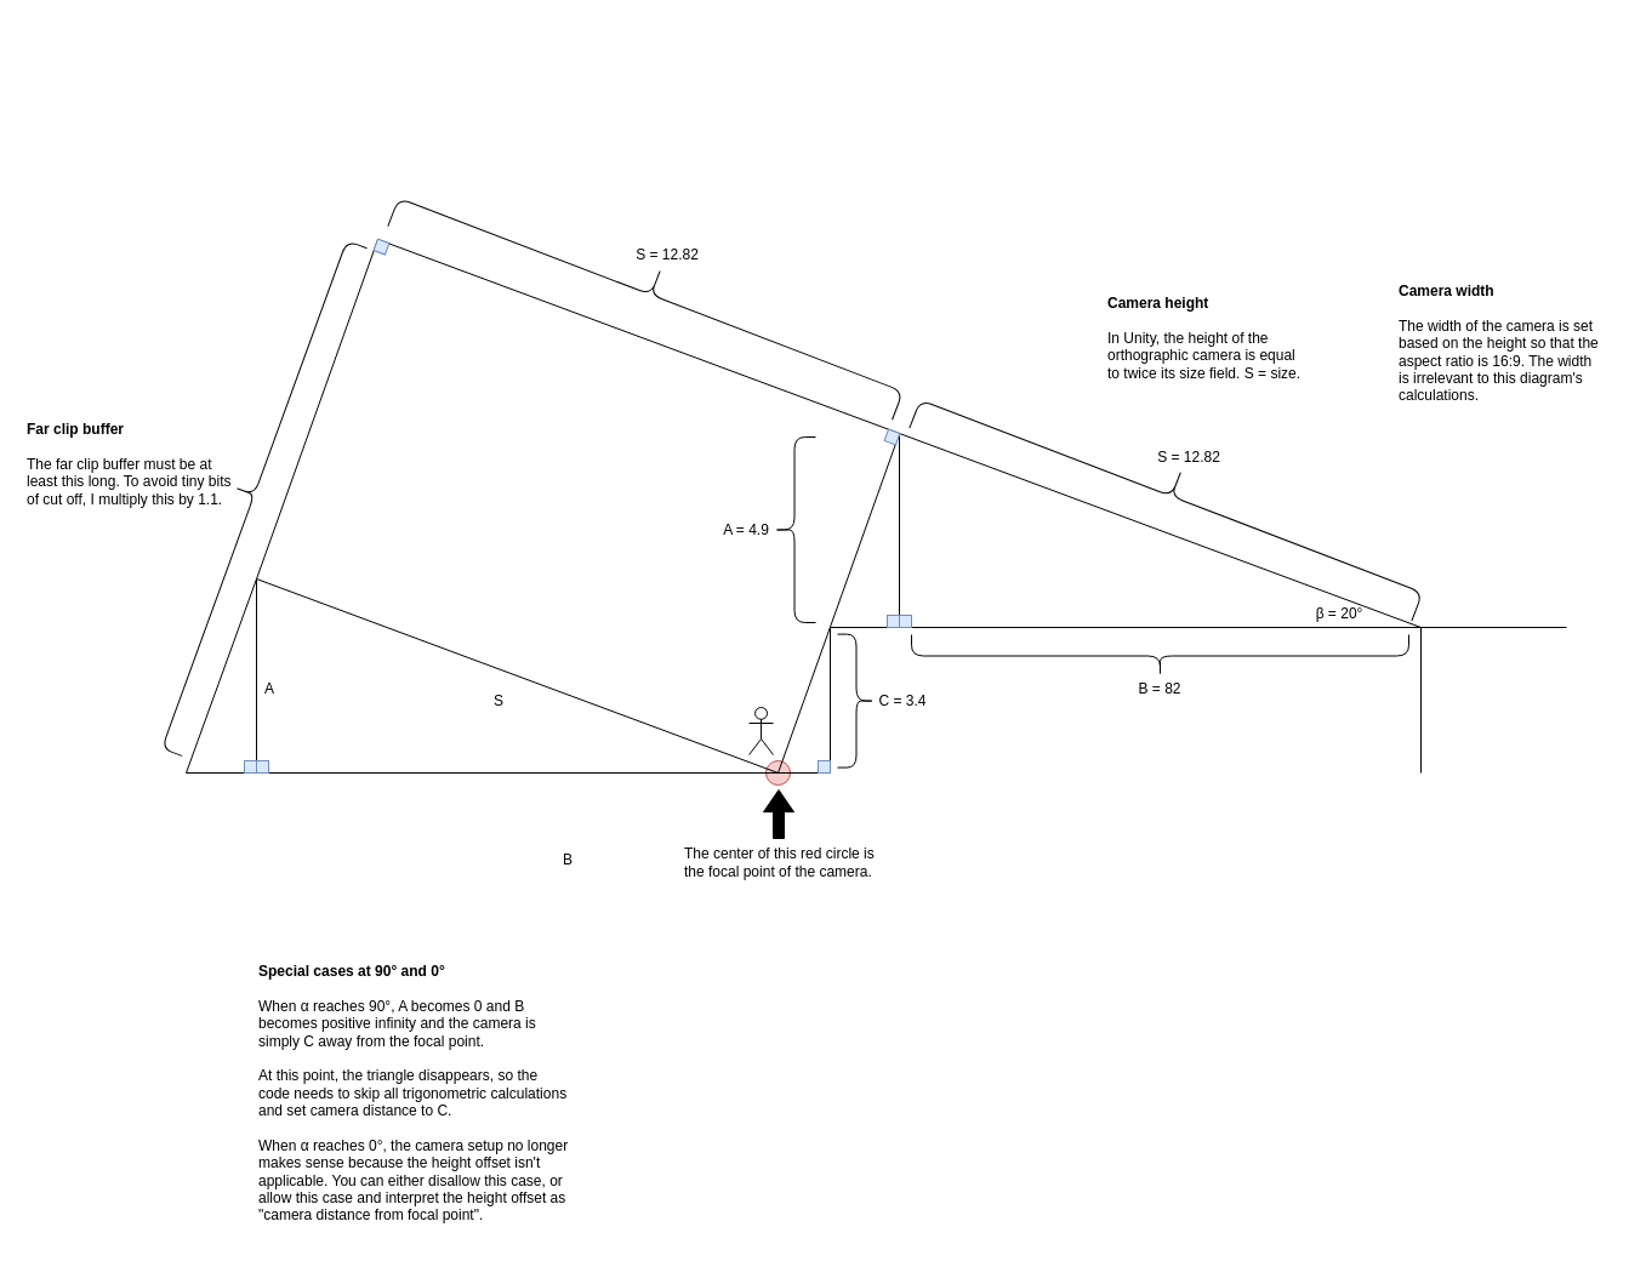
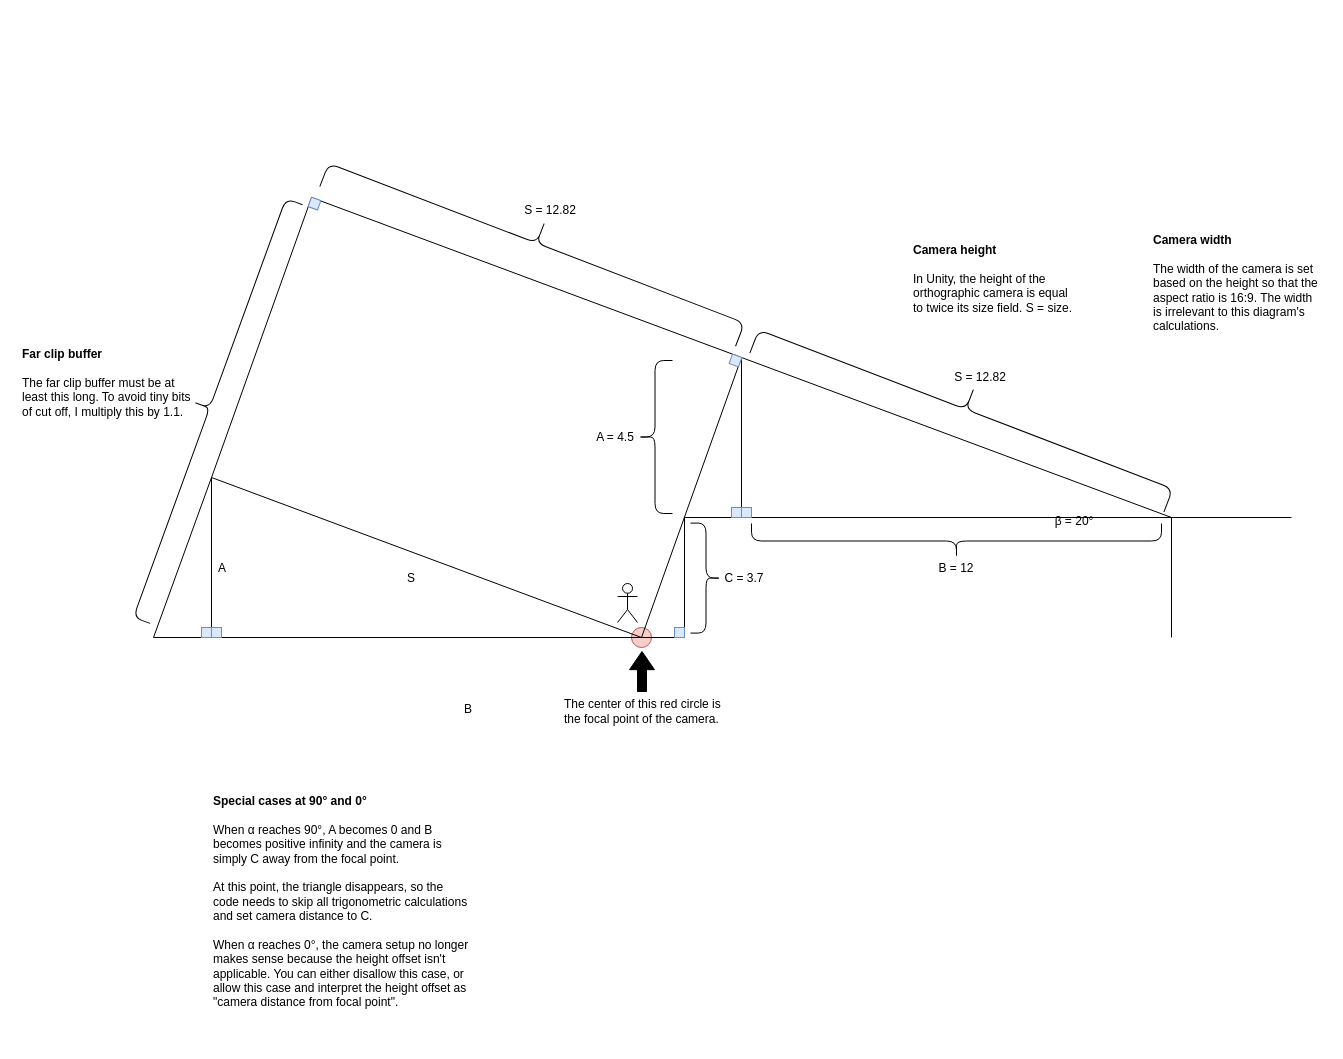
  <mxCell id="0" />
  <mxCell id="1" parent="0" />
  <mxCell id="2" value="" style="ellipse;whiteSpace=wrap;html=1;aspect=fixed;fillColor=#f8cecc;strokeColor=#b85450;" parent="1" vertex="1"><mxGeometry x="631" y="627" width="20" height="20" as="geometry" /></mxCell>
  <mxCell id="3" value="" style="shape=umlActor;verticalLabelPosition=bottom;verticalAlign=top;html=1;outlineConnect=0;movable=1;resizable=1;rotatable=1;deletable=1;editable=1;locked=0;connectable=1;" parent="1" vertex="1"><mxGeometry x="617.07" y="583" width="19.93" height="39" as="geometry" /></mxCell>
  <mxCell id="4" value="" style="endArrow=none;html=1;rounded=0;" parent="1" edge="1"><mxGeometry width="50" height="50" relative="1" as="geometry"><mxPoint x="1171" y="517" as="sourcePoint" /><mxPoint x="1171" y="637" as="targetPoint" /></mxGeometry></mxCell>
  <mxCell id="5" value="" style="endArrow=none;html=1;rounded=0;" parent="1" edge="1"><mxGeometry width="50" height="50" relative="1" as="geometry"><mxPoint x="684" y="517" as="sourcePoint" /><mxPoint x="1291" y="517" as="targetPoint" /></mxGeometry></mxCell>
  <mxCell id="6" value="" style="endArrow=none;html=1;rounded=0;" parent="1" edge="1"><mxGeometry width="50" height="50" relative="1" as="geometry"><mxPoint x="311" y="197" as="sourcePoint" /><mxPoint x="1171" y="517" as="targetPoint" /></mxGeometry></mxCell>
  <mxCell id="7" value="" style="endArrow=none;html=1;rounded=0;" parent="1" edge="1"><mxGeometry width="50" height="50" relative="1" as="geometry"><mxPoint x="741" y="357" as="sourcePoint" /><mxPoint x="741" y="517" as="targetPoint" /></mxGeometry></mxCell>
  <mxCell id="8" value="" style="whiteSpace=wrap;html=1;aspect=fixed;rotation=0;fillColor=#dae8fc;strokeColor=#6c8ebf;" parent="1" vertex="1"><mxGeometry x="741" y="507" width="10" height="10" as="geometry" /></mxCell>
  <mxCell id="9" value="" style="whiteSpace=wrap;html=1;aspect=fixed;rotation=0;fillColor=#dae8fc;strokeColor=#6c8ebf;" parent="1" vertex="1"><mxGeometry x="731" y="507" width="10" height="10" as="geometry" /></mxCell>
  <mxCell id="10" value="The center of this red circle is the focal point of the camera." style="text;html=1;align=left;verticalAlign=middle;whiteSpace=wrap;rounded=0;" parent="1" vertex="1"><mxGeometry x="562" y="691" width="174" height="40" as="geometry" /></mxCell>
  <mxCell id="11" value="" style="endArrow=none;html=1;rounded=0;" parent="1" edge="1"><mxGeometry width="50" height="50" relative="1" as="geometry"><mxPoint x="741" y="357" as="sourcePoint" /><mxPoint x="641" y="637" as="targetPoint" /></mxGeometry></mxCell>
  <mxCell id="12" value="&lt;div&gt;&lt;b&gt;Camera height&lt;/b&gt;&lt;/div&gt;&lt;div&gt;&lt;br&gt;&lt;/div&gt;In Unity, the height of the orthographic camera is equal to twice its size field. S = size." style="text;html=1;align=left;verticalAlign=top;whiteSpace=wrap;rounded=0;" parent="1" vertex="1"><mxGeometry x="911" y="235.5" width="170" height="100" as="geometry" /></mxCell>
  <mxCell id="13" value="" style="shape=curlyBracket;whiteSpace=wrap;html=1;rounded=1;flipH=1;labelPosition=right;verticalLabelPosition=middle;align=left;verticalAlign=middle;rotation=291;" parent="1" vertex="1"><mxGeometry x="940.34" y="187.1" width="49.89" height="443.48" as="geometry" /></mxCell>
  <mxCell id="14" value="S = 12.82" style="text;html=1;align=center;verticalAlign=middle;whiteSpace=wrap;rounded=0;" parent="1" vertex="1"><mxGeometry x="950" y="362" width="60" height="30" as="geometry" /></mxCell>
  <mxCell id="15" value="" style="shape=curlyBracket;whiteSpace=wrap;html=1;rounded=1;flipH=1;labelPosition=right;verticalLabelPosition=middle;align=left;verticalAlign=middle;rotation=291;" parent="1" vertex="1"><mxGeometry x="511.18" y="20" width="49.89" height="445.3" as="geometry" /></mxCell>
  <mxCell id="16" value="S = 12.82" style="text;html=1;align=center;verticalAlign=middle;whiteSpace=wrap;rounded=0;" parent="1" vertex="1"><mxGeometry x="520" y="195.1" width="60" height="30" as="geometry" /></mxCell>
  <mxCell id="17" value="" style="shape=curlyBracket;whiteSpace=wrap;html=1;rounded=1;labelPosition=left;verticalLabelPosition=middle;align=right;verticalAlign=middle;rotation=-90;" parent="1" vertex="1"><mxGeometry x="938.5" y="335.5" width="35" height="410" as="geometry" /></mxCell>
- <mxCell id="18" value="B = 82" style="text;html=1;align=center;verticalAlign=middle;whiteSpace=wrap;rounded=0;" parent="1" vertex="1"><mxGeometry x="926" y="553" width="60" height="30" as="geometry" /></mxCell>
- <mxCell id="19" value="A = 4.9" style="text;html=1;align=center;verticalAlign=middle;whiteSpace=wrap;rounded=0;" parent="1" vertex="1"><mxGeometry x="590" y="424.5" width="50" height="25" as="geometry" /></mxCell>
- <mxCell id="20" value="β = 20°" style="text;html=1;align=center;verticalAlign=middle;whiteSpace=wrap;rounded=0;" parent="1" vertex="1"><mxGeometry x="1081" y="496" width="46" height="20" as="geometry" /></mxCell>
+ <mxCell id="18" value="B = 12" style="text;html=1;align=center;verticalAlign=middle;whiteSpace=wrap;rounded=0;" parent="1" vertex="1"><mxGeometry x="926" y="553" width="60" height="30" as="geometry" /></mxCell>
+ <mxCell id="19" value="A = 4.5" style="text;html=1;align=center;verticalAlign=middle;whiteSpace=wrap;rounded=0;" parent="1" vertex="1"><mxGeometry x="590" y="424.5" width="50" height="25" as="geometry" /></mxCell>
+ <mxCell id="20" value="β = 20°" style="text;html=1;align=center;verticalAlign=middle;whiteSpace=wrap;rounded=0;" parent="1" vertex="1"><mxGeometry x="1051" y="511" width="46" height="20" as="geometry" /></mxCell>
  <mxCell id="21" value="" style="shape=curlyBracket;whiteSpace=wrap;html=1;rounded=1;labelPosition=left;verticalLabelPosition=middle;align=right;verticalAlign=middle;" parent="1" vertex="1"><mxGeometry x="637" y="360" width="35" height="153" as="geometry" /></mxCell>
- <mxCell id="22" value="C = 3.4" style="text;html=1;align=center;verticalAlign=middle;whiteSpace=wrap;rounded=0;" parent="1" vertex="1"><mxGeometry x="714" y="563" width="60" height="30" as="geometry" /></mxCell>
+ <mxCell id="22" value="C = 3.7" style="text;html=1;align=center;verticalAlign=middle;whiteSpace=wrap;rounded=0;" parent="1" vertex="1"><mxGeometry x="714" y="563" width="60" height="30" as="geometry" /></mxCell>
  <mxCell id="23" value="" style="shape=curlyBracket;whiteSpace=wrap;html=1;rounded=1;flipH=1;labelPosition=right;verticalLabelPosition=middle;align=left;verticalAlign=middle;" parent="1" vertex="1"><mxGeometry x="690" y="522.58" width="31" height="110" as="geometry" /></mxCell>
  <mxCell id="24" value="" style="endArrow=none;html=1;rounded=0;" parent="1" edge="1"><mxGeometry width="50" height="50" relative="1" as="geometry"><mxPoint x="684" y="517" as="sourcePoint" /><mxPoint x="684" y="637" as="targetPoint" /></mxGeometry></mxCell>
  <mxCell id="25" value="&lt;div&gt;&lt;b&gt;Camera width&lt;/b&gt;&lt;/div&gt;&lt;div&gt;&lt;br&gt;&lt;/div&gt;The width of the camera is set based on the height so that the aspect ratio is 16:9. The width is irrelevant to this diagram's calculations." style="text;html=1;align=left;verticalAlign=top;whiteSpace=wrap;rounded=0;" parent="1" vertex="1"><mxGeometry x="1151" y="225.5" width="170" height="120" as="geometry" /></mxCell>
  <mxCell id="26" value="&lt;div style=&quot;&quot;&gt;&lt;b&gt;&lt;span style=&quot;background-color: transparent; color: light-dark(rgb(0, 0, 0), rgb(255, 255, 255));&quot;&gt;Special cases at&amp;nbsp;&lt;/span&gt;&lt;span style=&quot;background-color: transparent;&quot;&gt;90° and&amp;nbsp;&lt;/span&gt;&lt;span style=&quot;background-color: transparent;&quot;&gt;0°&lt;/span&gt;&lt;/b&gt;&lt;/div&gt;&lt;div style=&quot;&quot;&gt;&lt;span style=&quot;background-color: transparent; color: light-dark(rgb(0, 0, 0), rgb(255, 255, 255));&quot;&gt;&lt;br&gt;&lt;/span&gt;&lt;/div&gt;&lt;div style=&quot;&quot;&gt;&lt;span style=&quot;background-color: transparent; color: light-dark(rgb(0, 0, 0), rgb(255, 255, 255));&quot;&gt;When&amp;nbsp;&lt;/span&gt;&lt;span style=&quot;background-color: transparent; color: light-dark(rgb(0, 0, 0), rgb(255, 255, 255));&quot;&gt;α reaches 90&lt;/span&gt;&lt;span style=&quot;background-color: transparent; color: light-dark(rgb(0, 0, 0), rgb(255, 255, 255));&quot;&gt;°, A becomes 0 and B becomes positive infinity&lt;/span&gt;&lt;span style=&quot;background-color: transparent; color: light-dark(rgb(0, 0, 0), rgb(255, 255, 255));&quot;&gt;&amp;nbsp;and the camera is simply C away from the focal point.&lt;/span&gt;&lt;/div&gt;&lt;div&gt;&lt;span style=&quot;&quot;&gt;&lt;br&gt;&lt;/span&gt;&lt;/div&gt;&lt;div&gt;&lt;span style=&quot;&quot;&gt;At this point, the triangle disappears, so the code needs to skip all trigonometric calculations and set camera distance to C.&lt;/span&gt;&lt;/div&gt;&lt;div&gt;&lt;span style=&quot;&quot;&gt;&lt;br&gt;&lt;/span&gt;&lt;/div&gt;&lt;div&gt;&lt;span style=&quot;&quot;&gt;When α reaches 0°, the camera setup no longer makes sense because the height offset isn't applicable. You can either disallow this case, or allow this case and interpret the height offset as &quot;camera distance from focal point&quot;.&lt;/span&gt;&lt;/div&gt;" style="text;html=1;align=left;verticalAlign=top;whiteSpace=wrap;rounded=0;" parent="1" vertex="1"><mxGeometry x="211" y="787" width="260" height="250" as="geometry" /></mxCell>
  <mxCell id="27" value="" style="endArrow=none;html=1;rounded=0;" edge="1" parent="1"><mxGeometry width="50" height="50" relative="1" as="geometry"><mxPoint x="311" y="197.1" as="sourcePoint" /><mxPoint x="211" y="477.1" as="targetPoint" /></mxGeometry></mxCell>
  <mxCell id="28" value="" style="endArrow=none;html=1;rounded=0;" edge="1" parent="1"><mxGeometry width="50" height="50" relative="1" as="geometry"><mxPoint x="211" y="477" as="sourcePoint" /><mxPoint x="641" y="637" as="targetPoint" /></mxGeometry></mxCell>
  <mxCell id="29" value="" style="endArrow=none;html=1;rounded=0;" edge="1" parent="1"><mxGeometry width="50" height="50" relative="1" as="geometry"><mxPoint x="211" y="637" as="sourcePoint" /><mxPoint x="641" y="637" as="targetPoint" /></mxGeometry></mxCell>
  <mxCell id="30" value="" style="endArrow=none;html=1;rounded=0;" edge="1" parent="1"><mxGeometry width="50" height="50" relative="1" as="geometry"><mxPoint x="211" y="637" as="sourcePoint" /><mxPoint x="211" y="477" as="targetPoint" /></mxGeometry></mxCell>
  <mxCell id="31" value="S" style="text;html=1;align=center;verticalAlign=middle;whiteSpace=wrap;rounded=0;" vertex="1" parent="1"><mxGeometry x="381" y="563" width="60" height="30" as="geometry" /></mxCell>
  <mxCell id="32" value="B" style="text;html=1;align=center;verticalAlign=middle;whiteSpace=wrap;rounded=0;" vertex="1" parent="1"><mxGeometry x="438" y="694" width="60" height="30" as="geometry" /></mxCell>
  <mxCell id="33" value="A" style="text;html=1;align=center;verticalAlign=middle;whiteSpace=wrap;rounded=0;" vertex="1" parent="1"><mxGeometry x="192" y="553" width="60" height="30" as="geometry" /></mxCell>
  <mxCell id="34" value="" style="whiteSpace=wrap;html=1;aspect=fixed;rotation=20;fillColor=#dae8fc;strokeColor=#6c8ebf;" vertex="1" parent="1"><mxGeometry x="730" y="355" width="10" height="10" as="geometry" /></mxCell>
  <mxCell id="35" value="" style="whiteSpace=wrap;html=1;aspect=fixed;rotation=20;fillColor=#dae8fc;strokeColor=#6c8ebf;" vertex="1" parent="1"><mxGeometry x="308.999" y="198.099" width="10" height="10" as="geometry" /></mxCell>
  <mxCell id="36" value="" style="whiteSpace=wrap;html=1;aspect=fixed;rotation=0;fillColor=#dae8fc;strokeColor=#6c8ebf;" vertex="1" parent="1"><mxGeometry x="210.999" y="626.999" width="10" height="10" as="geometry" /></mxCell>
  <mxCell id="37" value="" style="endArrow=none;html=1;rounded=0;" edge="1" parent="1"><mxGeometry width="50" height="50" relative="1" as="geometry"><mxPoint x="211" y="477" as="sourcePoint" /><mxPoint x="153" y="637" as="targetPoint" /></mxGeometry></mxCell>
  <mxCell id="38" value="" style="shape=curlyBracket;whiteSpace=wrap;html=1;rounded=1;labelPosition=left;verticalLabelPosition=middle;align=right;verticalAlign=middle;rotation=20;" vertex="1" parent="1"><mxGeometry x="191.46" y="184.68" width="35.42" height="445.57" as="geometry" /></mxCell>
  <mxCell id="39" value="&lt;div&gt;&lt;b&gt;Far clip buffer&lt;/b&gt;&lt;/div&gt;&lt;div&gt;&lt;br&gt;&lt;/div&gt;The far clip buffer must be at least this long. To avoid tiny bits of cut off, I multiply this by 1.1." style="text;html=1;align=left;verticalAlign=top;whiteSpace=wrap;rounded=0;" vertex="1" parent="1"><mxGeometry x="20" y="340.25" width="182.54" height="101.5" as="geometry" /></mxCell>
  <mxCell id="40" value="" style="endArrow=none;html=1;rounded=0;" edge="1" parent="1"><mxGeometry width="50" height="50" relative="1" as="geometry"><mxPoint x="153" y="637" as="sourcePoint" /><mxPoint x="211" y="637" as="targetPoint" /></mxGeometry></mxCell>
  <mxCell id="41" value="" style="whiteSpace=wrap;html=1;aspect=fixed;rotation=0;fillColor=#dae8fc;strokeColor=#6c8ebf;" vertex="1" parent="1"><mxGeometry x="201" y="627" width="10" height="10" as="geometry" /></mxCell>
  <mxCell id="42" value="" style="endArrow=none;html=1;rounded=0;" edge="1" parent="1"><mxGeometry width="50" height="50" relative="1" as="geometry"><mxPoint x="640" y="637" as="sourcePoint" /><mxPoint x="684" y="637" as="targetPoint" /></mxGeometry></mxCell>
  <mxCell id="43" value="" style="whiteSpace=wrap;html=1;aspect=fixed;rotation=0;fillColor=#dae8fc;strokeColor=#6c8ebf;" vertex="1" parent="1"><mxGeometry x="674" y="627" width="10" height="10" as="geometry" /></mxCell>
  <mxCell id="44" value="" style="html=1;shadow=0;dashed=0;align=center;verticalAlign=middle;shape=mxgraph.arrows2.arrow;dy=0.64;dx=18.17;direction=north;notch=0;fillStyle=solid;fillColor=#000000;" vertex="1" parent="1"><mxGeometry x="629" y="651" width="25" height="40" as="geometry" /></mxCell>
